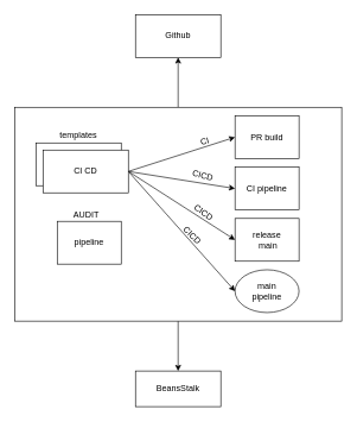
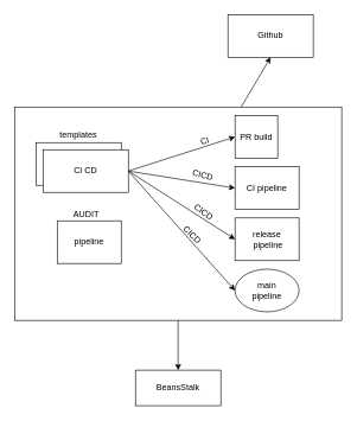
  <mxCell id="0" />
  <mxCell id="1" parent="0" />
- <mxCell id="2" value="Github" style="rounded=0;whiteSpace=wrap;html=1;" vertex="1" parent="1"><mxGeometry x="190" y="20" width="120" height="60" as="geometry" /></mxCell>
+ <mxCell id="2" value="Github" style="rounded=0;whiteSpace=wrap;html=1;" vertex="1" parent="1"><mxGeometry x="320" y="20" width="120" height="60" as="geometry" /></mxCell>
  <mxCell id="3" style="edgeStyle=none;html=1;entryX=0.5;entryY=0;entryDx=0;entryDy=0;" edge="1" parent="1" source="5" target="6"><mxGeometry relative="1" as="geometry" /></mxCell>
  <mxCell id="4" style="edgeStyle=none;html=1;entryX=0.5;entryY=1;entryDx=0;entryDy=0;" edge="1" parent="1" source="5" target="2"><mxGeometry relative="1" as="geometry" /></mxCell>
  <mxCell id="5" value="" style="rounded=0;whiteSpace=wrap;html=1;" vertex="1" parent="1"><mxGeometry x="20" y="150" width="460" height="300" as="geometry" /></mxCell>
  <mxCell id="6" value="BeansStalk" style="rounded=0;whiteSpace=wrap;html=1;" vertex="1" parent="1"><mxGeometry x="190" y="520" width="120" height="50" as="geometry" /></mxCell>
  <mxCell id="7" value="" style="rounded=0;whiteSpace=wrap;html=1;" vertex="1" parent="1"><mxGeometry x="50" y="200" width="120" height="60" as="geometry" /></mxCell>
  <mxCell id="8" style="edgeStyle=none;html=1;entryX=0;entryY=0.5;entryDx=0;entryDy=0;exitX=1;exitY=0.5;exitDx=0;exitDy=0;" edge="1" parent="1" source="12" target="14"><mxGeometry relative="1" as="geometry" /></mxCell>
  <mxCell id="9" style="edgeStyle=none;html=1;entryX=0;entryY=0.5;entryDx=0;entryDy=0;exitX=1;exitY=0.5;exitDx=0;exitDy=0;" edge="1" parent="1" source="12" target="16"><mxGeometry relative="1" as="geometry" /></mxCell>
  <mxCell id="10" style="edgeStyle=none;html=1;entryX=0;entryY=0.5;entryDx=0;entryDy=0;exitX=1;exitY=0.5;exitDx=0;exitDy=0;" edge="1" parent="1" source="12" target="18"><mxGeometry relative="1" as="geometry" /></mxCell>
  <mxCell id="11" style="edgeStyle=none;html=1;exitX=1;exitY=0.5;exitDx=0;exitDy=0;entryX=0;entryY=0.5;entryDx=0;entryDy=0;" edge="1" parent="1" source="12" target="22"><mxGeometry relative="1" as="geometry" /></mxCell>
  <mxCell id="12" value="CI CD" style="rounded=0;whiteSpace=wrap;html=1;" vertex="1" parent="1"><mxGeometry x="60" y="210" width="120" height="60" as="geometry" /></mxCell>
  <mxCell id="13" value="templates" style="text;html=1;strokeColor=none;fillColor=none;align=center;verticalAlign=middle;whiteSpace=wrap;rounded=0;" vertex="1" parent="1"><mxGeometry x="80" y="175" width="60" height="30" as="geometry" /></mxCell>
  <mxCell id="14" value="CI pipeline" style="rounded=0;whiteSpace=wrap;html=1;" vertex="1" parent="1"><mxGeometry x="330" y="234" width="90" height="60" as="geometry" /></mxCell>
  <mxCell id="15" value="CICD" style="text;html=1;strokeColor=none;fillColor=none;align=center;verticalAlign=middle;whiteSpace=wrap;rounded=0;rotation=15;" vertex="1" parent="1"><mxGeometry x="255" y="231" width="60" height="30" as="geometry" /></mxCell>
- <mxCell id="16" value="PR build" style="rounded=0;whiteSpace=wrap;html=1;" vertex="1" parent="1"><mxGeometry x="330" y="162" width="90" height="60" as="geometry" /></mxCell>
+ <mxCell id="16" value="PR build" style="rounded=0;whiteSpace=wrap;html=1;" vertex="1" parent="1"><mxGeometry x="330" y="162" width="60" height="60" as="geometry" /></mxCell>
  <mxCell id="17" value="CI" style="text;html=1;strokeColor=none;fillColor=none;align=center;verticalAlign=middle;whiteSpace=wrap;rounded=0;rotation=-15;" vertex="1" parent="1"><mxGeometry x="258" y="183" width="60" height="30" as="geometry" /></mxCell>
- <mxCell id="18" value="release&lt;br&gt;&amp;nbsp;main" style="rounded=0;whiteSpace=wrap;html=1;" vertex="1" parent="1"><mxGeometry x="330" y="306" width="90" height="60" as="geometry" /></mxCell>
+ <mxCell id="18" value="release&lt;br&gt;&amp;nbsp;pipeline" style="rounded=0;whiteSpace=wrap;html=1;" vertex="1" parent="1"><mxGeometry x="330" y="306" width="90" height="60" as="geometry" /></mxCell>
  <mxCell id="19" value="CICD" style="text;html=1;strokeColor=none;fillColor=none;align=center;verticalAlign=middle;whiteSpace=wrap;rounded=0;rotation=35;" vertex="1" parent="1"><mxGeometry x="256" y="283" width="60" height="30" as="geometry" /></mxCell>
  <mxCell id="20" value="pipeline" style="rounded=0;whiteSpace=wrap;html=1;" vertex="1" parent="1"><mxGeometry x="80" y="310" width="90" height="60" as="geometry" /></mxCell>
  <mxCell id="21" value="AUDIT" style="text;html=1;strokeColor=none;fillColor=none;align=center;verticalAlign=middle;whiteSpace=wrap;rounded=0;rotation=0;" vertex="1" parent="1"><mxGeometry x="91" y="286" width="60" height="30" as="geometry" /></mxCell>
  <mxCell id="22" value="main&lt;br&gt;pipeline" style="ellipse;whiteSpace=wrap;html=1;" vertex="1" parent="1"><mxGeometry x="330" y="378" width="90" height="60" as="geometry" /></mxCell>
  <mxCell id="23" value="CICD" style="text;html=1;strokeColor=none;fillColor=none;align=center;verticalAlign=middle;whiteSpace=wrap;rounded=0;rotation=45;" vertex="1" parent="1"><mxGeometry x="240" y="315" width="60" height="30" as="geometry" /></mxCell>
